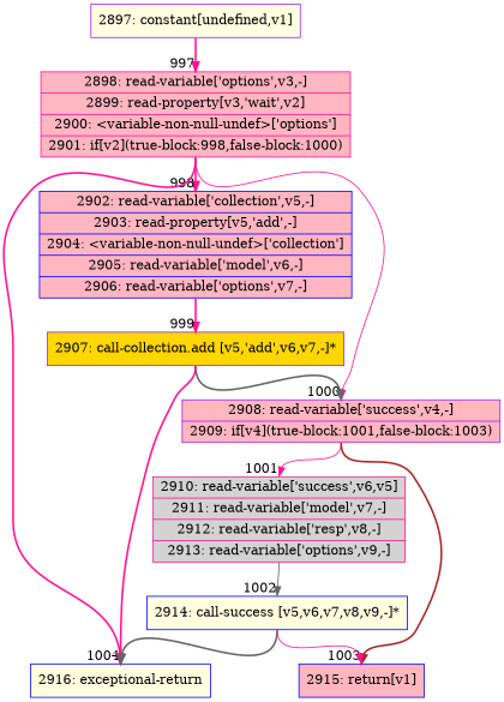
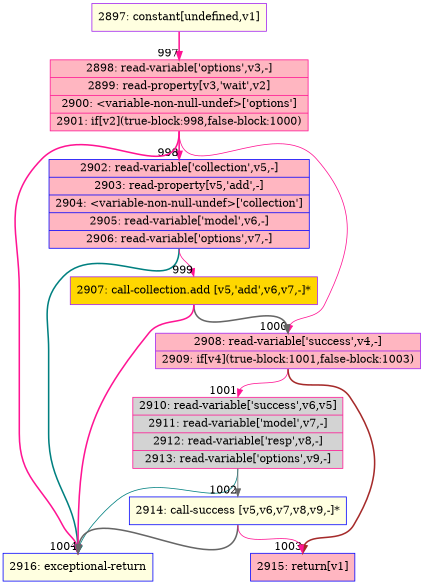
  digraph {
    rankdir=TD
    node [color=blue fillcolor=lightpink shape=record style=filled]
    edge [color=deeppink headport=n style=bold tailport=s]
    n1 [color=purple fillcolor=lightyellow label="{2897: constant[undefined,v1]}"]
    n2 [color=deeppink label="{2898: read-variable['options',v3,-]|2899: read-property[v3,'wait',v2]|2900: \<variable-non-null-undef\>['options']|2901: if[v2](true-block:998,false-block:1000)}"]
    n3 [label="{2902: read-variable['collection',v5,-]|2903: read-property[v5,'add',-]|2904: \<variable-non-null-undef\>['collection']|2905: read-variable['model',v6,-]|2906: read-variable['options',v7,-]}"]
    n4 [color=purple label="{2908: read-variable['success',v4,-]|2909: if[v4](true-block:1001,false-block:1003)}"]
    n5 [fillcolor=lightyellow label="{2916: exceptional-return}"]
    n6 [color=purple fillcolor=gold label="{2907: call-collection.add [v5,'add',v6,v7,-]*}"]
    n7 [color=deeppink fillcolor=lightgrey label="{2910: read-variable['success',v6,v5]|2911: read-variable['model',v7,-]|2912: read-variable['resp',v8,-]|2913: read-variable['options',v9,-]}"]
    n8 [label="{2915: return[v1]}"]
    n9 [fillcolor=lightyellow label="{2914: call-success [v5,v6,v7,v8,v9,-]*}"]
    n1 -> n2 [headlabel="      997"]
    n2 -> n3 [headlabel="      998"]
    n2 -> n4 [headlabel="      1000" style=solid]
    n2 -> n5 [headlabel="      1004"]
-   n3 -> n6 [headlabel="      999"]
+   n3 -> n5 [color=teal]
+   n3 -> n6 [headlabel="      999" style=solid]
    n4 -> n7 [headlabel="      1001" style=solid]
    n4 -> n8 [color=brown headlabel="      1003"]
    n6 -> n4 [color=gray40]
    n6 -> n5
+   n7 -> n5 [color=teal style=solid]
    n7 -> n9 [color=gray40 headlabel="      1002" style=solid]
    n9 -> n5 [color=gray40]
    n9 -> n8 [style=solid]
  }
